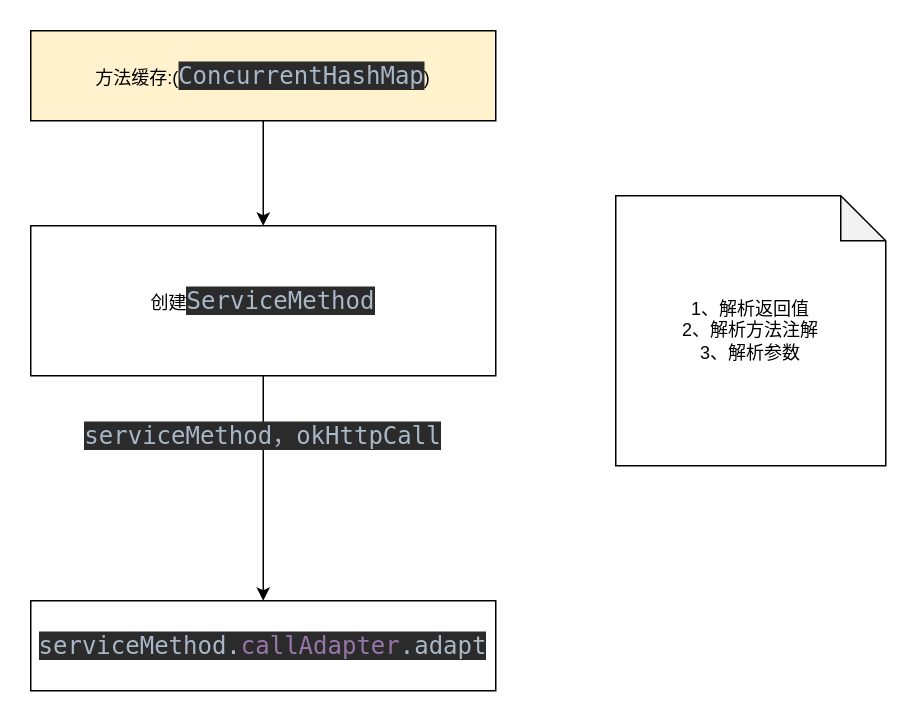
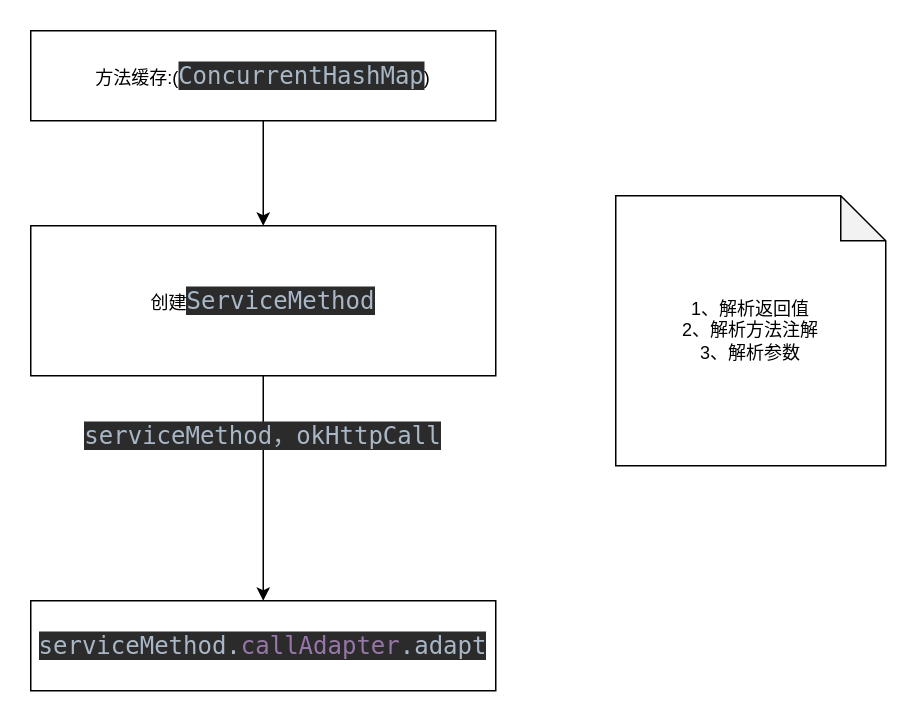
  <mxCell id="0" />
  <mxCell id="1" parent="0" />
  <mxCell id="2" style="edgeStyle=orthogonalEdgeStyle;rounded=0;orthogonalLoop=1;jettySize=auto;html=1;" edge="1" parent="1" source="3" target="5"><mxGeometry relative="1" as="geometry" /></mxCell>
- <mxCell id="3" value="方法缓存:(&lt;span style=&quot;background-color: rgb(43 , 43 , 43) ; color: rgb(169 , 183 , 198) ; font-family: &amp;#34;consolas&amp;#34; , monospace ; font-size: 12pt&quot;&gt;ConcurrentHashMap&lt;/span&gt;&lt;span&gt;)&lt;/span&gt;" style="rounded=0;whiteSpace=wrap;html=1;fillColor=#fff2cc;" vertex="1" parent="1"><mxGeometry x="20" y="20" width="310" height="60" as="geometry" /></mxCell>
+ <mxCell id="3" value="方法缓存:(&lt;span style=&quot;background-color: rgb(43 , 43 , 43) ; color: rgb(169 , 183 , 198) ; font-family: &amp;#34;consolas&amp;#34; , monospace ; font-size: 12pt&quot;&gt;ConcurrentHashMap&lt;/span&gt;&lt;span&gt;)&lt;/span&gt;" style="rounded=0;whiteSpace=wrap;html=1;" vertex="1" parent="1"><mxGeometry x="20" y="20" width="310" height="60" as="geometry" /></mxCell>
  <mxCell id="4" style="edgeStyle=orthogonalEdgeStyle;rounded=0;orthogonalLoop=1;jettySize=auto;html=1;exitX=0.5;exitY=1;exitDx=0;exitDy=0;" edge="1" parent="1" source="5" target="7"><mxGeometry relative="1" as="geometry" /></mxCell>
  <mxCell id="5" value="创建&lt;span style=&quot;background-color: rgb(43 , 43 , 43) ; color: rgb(169 , 183 , 198) ; font-family: &amp;#34;consolas&amp;#34; , monospace ; font-size: 12pt&quot;&gt;ServiceMethod&lt;/span&gt;" style="rounded=0;whiteSpace=wrap;html=1;" vertex="1" parent="1"><mxGeometry x="20" y="150" width="310" height="100" as="geometry" /></mxCell>
  <mxCell id="6" value="1、解析返回值&lt;br&gt;2、解析方法注解&lt;br&gt;3、解析参数" style="shape=note;whiteSpace=wrap;html=1;backgroundOutline=1;darkOpacity=0.05;" vertex="1" parent="1"><mxGeometry x="410" y="130" width="180" height="180" as="geometry" /></mxCell>
  <mxCell id="7" value="&lt;pre style=&quot;background-color: #2b2b2b ; color: #a9b7c6 ; font-family: &amp;#34;consolas&amp;#34; , monospace ; font-size: 12.0pt&quot;&gt;serviceMethod.&lt;span style=&quot;color: #9876aa&quot;&gt;callAdapter&lt;/span&gt;.adapt&lt;/pre&gt;" style="rounded=0;whiteSpace=wrap;html=1;" vertex="1" parent="1"><mxGeometry x="20" y="400" width="310" height="60" as="geometry" /></mxCell>
  <mxCell id="8" value="&lt;pre style=&quot;background-color: #2b2b2b ; color: #a9b7c6 ; font-family: &amp;#34;consolas&amp;#34; , monospace ; font-size: 12.0pt&quot;&gt;serviceMethod，okHttpCall&lt;/pre&gt;" style="text;html=1;strokeColor=none;fillColor=none;align=center;verticalAlign=middle;whiteSpace=wrap;rounded=0;" vertex="1" parent="1"><mxGeometry x="155" y="280" width="40" height="20" as="geometry" /></mxCell>
